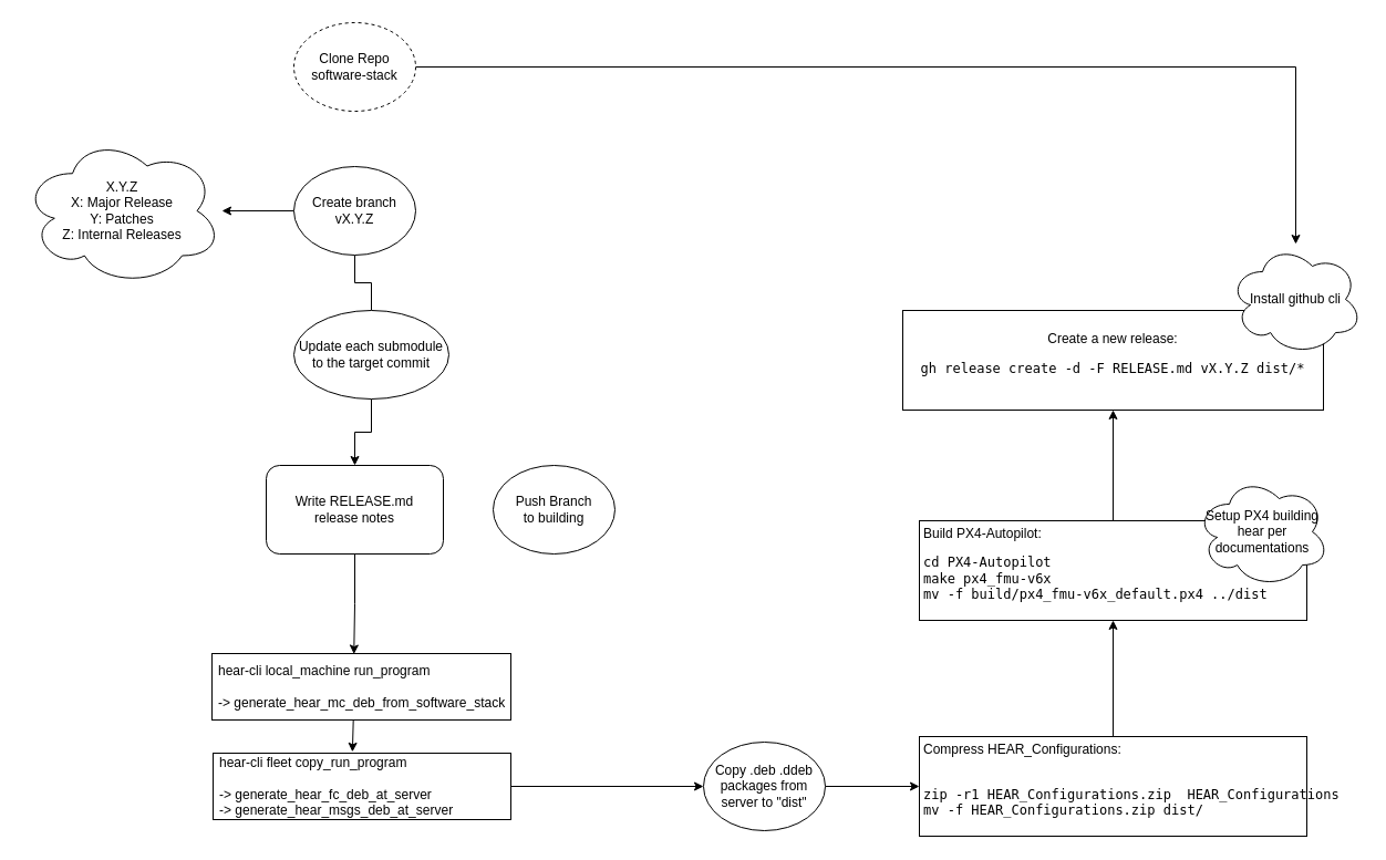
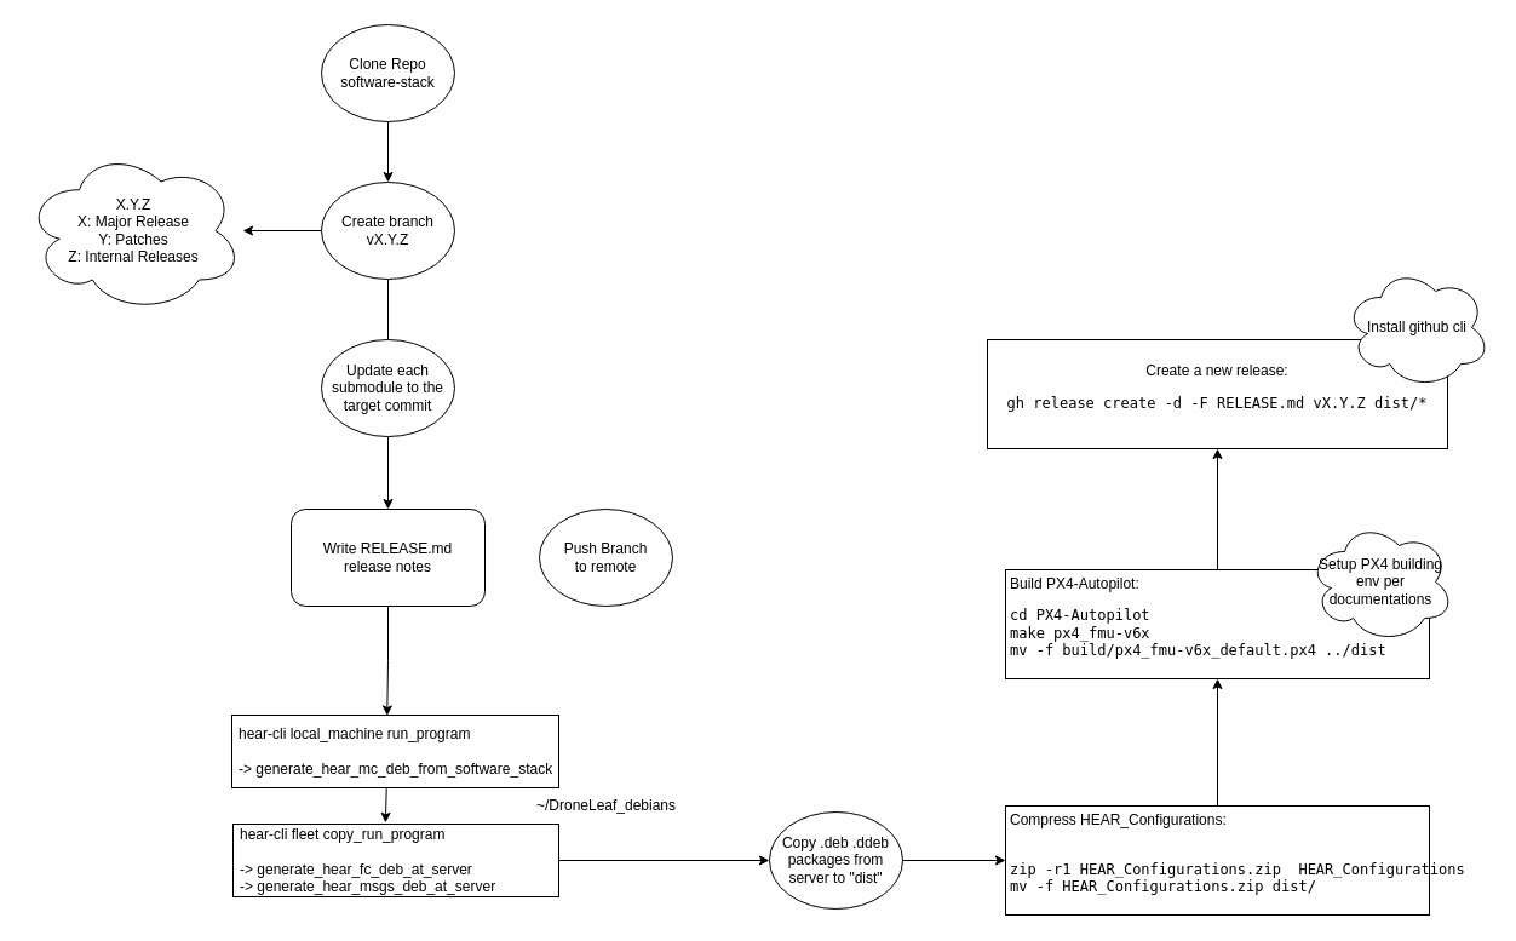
  <mxCell id="0" />
  <mxCell id="1" parent="0" />
- <mxCell id="2" style="edgeStyle=orthogonalEdgeStyle;rounded=0;orthogonalLoop=1;jettySize=auto;html=1;" edge="1" parent="1" source="3" target="27"><mxGeometry relative="1" as="geometry" /></mxCell>
- <mxCell id="3" value="Clone Repo&lt;br&gt;software-stack" style="ellipse;whiteSpace=wrap;html=1;dashed=1;" vertex="1" parent="1"><mxGeometry x="265" y="20" width="110" height="80" as="geometry" /></mxCell>
+ <mxCell id="2" style="edgeStyle=orthogonalEdgeStyle;rounded=0;orthogonalLoop=1;jettySize=auto;html=1;entryX=0.5;entryY=0;entryDx=0;entryDy=0;" edge="1" parent="1" source="3" target="6"><mxGeometry relative="1" as="geometry" /></mxCell>
+ <mxCell id="3" value="Clone Repo&lt;br&gt;software-stack" style="ellipse;whiteSpace=wrap;html=1;" vertex="1" parent="1"><mxGeometry x="265" y="20" width="110" height="80" as="geometry" /></mxCell>
  <mxCell id="4" style="edgeStyle=orthogonalEdgeStyle;rounded=0;orthogonalLoop=1;jettySize=auto;html=1;entryX=0.5;entryY=0;entryDx=0;entryDy=0;endArrow=none;" edge="1" parent="1" source="6" target="8"><mxGeometry relative="1" as="geometry" /></mxCell>
  <mxCell id="5" style="edgeStyle=orthogonalEdgeStyle;rounded=0;orthogonalLoop=1;jettySize=auto;html=1;" edge="1" parent="1" source="6" target="12"><mxGeometry relative="1" as="geometry" /></mxCell>
  <mxCell id="6" value="Create branch&lt;br&gt;vX.Y.Z" style="ellipse;whiteSpace=wrap;html=1;" vertex="1" parent="1"><mxGeometry x="265" y="150" width="110" height="80" as="geometry" /></mxCell>
  <mxCell id="7" style="edgeStyle=orthogonalEdgeStyle;rounded=0;orthogonalLoop=1;jettySize=auto;html=1;entryX=0.5;entryY=0;entryDx=0;entryDy=0;" edge="1" parent="1" source="8" target="10"><mxGeometry relative="1" as="geometry" /></mxCell>
- <mxCell id="8" value="Update each submodule to the target commit" style="ellipse;whiteSpace=wrap;html=1;" vertex="1" parent="1"><mxGeometry x="265" y="280" width="140" height="80" as="geometry" /></mxCell>
+ <mxCell id="8" value="Update each submodule to the target commit" style="ellipse;whiteSpace=wrap;html=1;" vertex="1" parent="1"><mxGeometry x="265" y="280" width="110" height="80" as="geometry" /></mxCell>
  <mxCell id="9" value="" style="group" vertex="1" connectable="0" parent="1"><mxGeometry x="240" y="420" width="320" height="140" as="geometry" /></mxCell>
  <mxCell id="10" value="Write RELEASE.md&lt;br&gt;release notes" style="whiteSpace=wrap;html=1;rounded=1;" vertex="1" parent="9"><mxGeometry width="160" height="80" as="geometry" /></mxCell>
- <mxCell id="11" value="Push Branch&lt;br&gt;to building" style="ellipse;whiteSpace=wrap;html=1;" vertex="1" parent="9"><mxGeometry x="205" width="110" height="80" as="geometry" /></mxCell>
+ <mxCell id="11" value="Push Branch&lt;br&gt;to remote" style="ellipse;whiteSpace=wrap;html=1;" vertex="1" parent="9"><mxGeometry x="205" width="110" height="80" as="geometry" /></mxCell>
  <mxCell id="12" value="X.Y.Z&lt;br&gt;X: Major Release&lt;br&gt;Y: Patches&lt;br&gt;Z: Internal Releases" style="ellipse;shape=cloud;whiteSpace=wrap;html=1;align=center;" vertex="1" parent="1"><mxGeometry x="20" y="122.5" width="180" height="135" as="geometry" /></mxCell>
  <mxCell id="13" style="edgeStyle=orthogonalEdgeStyle;rounded=0;orthogonalLoop=1;jettySize=auto;html=1;entryX=0.468;entryY=-0.019;entryDx=0;entryDy=0;exitX=0.473;exitY=0.994;exitDx=0;exitDy=0;exitPerimeter=0;entryPerimeter=0;" edge="1" parent="1" source="14" target="17"><mxGeometry relative="1" as="geometry" /></mxCell>
  <mxCell id="14" value="&lt;div&gt;hear-cli local_machine run_program&lt;br&gt;&lt;br&gt;&lt;/div&gt;-&amp;gt; generate_hear_mc_deb_from_software_stack" style="whiteSpace=wrap;html=1;labelPosition=center;verticalLabelPosition=middle;align=left;verticalAlign=middle;spacingLeft=2;spacing=4;" vertex="1" parent="1"><mxGeometry x="191" y="590" width="270" height="60" as="geometry" /></mxCell>
  <mxCell id="15" style="edgeStyle=orthogonalEdgeStyle;rounded=0;orthogonalLoop=1;jettySize=auto;html=1;entryX=0.475;entryY=0.008;entryDx=0;entryDy=0;entryPerimeter=0;" edge="1" parent="1" source="10" target="14"><mxGeometry relative="1" as="geometry" /></mxCell>
  <mxCell id="16" style="edgeStyle=orthogonalEdgeStyle;rounded=0;orthogonalLoop=1;jettySize=auto;html=1;" edge="1" parent="1" source="17" target="19"><mxGeometry relative="1" as="geometry" /></mxCell>
  <mxCell id="17" value="&lt;div&gt;hear-cli fleet copy_run_program&lt;br&gt;&lt;br&gt;&lt;/div&gt;-&amp;gt; generate_hear_fc_deb_at_server&lt;br&gt;-&amp;gt; generate_hear_msgs_deb_at_server" style="whiteSpace=wrap;html=1;labelPosition=center;verticalLabelPosition=middle;align=left;verticalAlign=middle;spacingLeft=2;spacing=4;" vertex="1" parent="1"><mxGeometry x="192" y="680" width="269" height="60" as="geometry" /></mxCell>
  <mxCell id="18" value="" style="edgeStyle=orthogonalEdgeStyle;rounded=0;orthogonalLoop=1;jettySize=auto;html=1;" edge="1" parent="1" source="19" target="22"><mxGeometry relative="1" as="geometry" /></mxCell>
  <mxCell id="19" value="Copy .deb .ddeb packages from server to &quot;dist&quot;" style="ellipse;whiteSpace=wrap;html=1;" vertex="1" parent="1"><mxGeometry x="635" y="670" width="110" height="80" as="geometry" /></mxCell>
+ <mxCell id="20" value="&lt;div&gt;~/DroneLeaf_debians&lt;br&gt;&lt;/div&gt;" style="text;html=1;align=center;verticalAlign=middle;resizable=0;points=[];autosize=1;strokeColor=none;fillColor=none;" vertex="1" parent="1"><mxGeometry x="430" y="650" width="140" height="30" as="geometry" /></mxCell>
  <mxCell id="21" style="edgeStyle=orthogonalEdgeStyle;rounded=0;orthogonalLoop=1;jettySize=auto;html=1;entryX=0.5;entryY=1;entryDx=0;entryDy=0;" edge="1" parent="1" source="22" target="24"><mxGeometry relative="1" as="geometry" /></mxCell>
  <mxCell id="22" value="Compress HEAR_Configurations:&lt;br&gt;&lt;br&gt;&lt;pre&gt;zip -r1 HEAR_Configurations.zip  HEAR_Configurations&lt;br&gt;mv -f HEAR_Configurations.zip dist/&lt;/pre&gt;" style="whiteSpace=wrap;html=1;align=left;spacing=4;" vertex="1" parent="1"><mxGeometry x="830" y="665" width="350" height="90" as="geometry" /></mxCell>
  <mxCell id="23" style="edgeStyle=orthogonalEdgeStyle;rounded=0;orthogonalLoop=1;jettySize=auto;html=1;entryX=0.5;entryY=1;entryDx=0;entryDy=0;" edge="1" parent="1" source="24" target="26"><mxGeometry relative="1" as="geometry" /></mxCell>
  <mxCell id="24" value="Build PX4-Autopilot:&lt;br&gt;&lt;pre&gt;cd PX4-Autopilot&lt;br&gt;make px4_fmu-v6x&lt;br&gt;mv -f build/px4_fmu-v6x_default.px4 ../dist&lt;br&gt;&lt;/pre&gt;" style="whiteSpace=wrap;html=1;align=left;spacing=4;" vertex="1" parent="1"><mxGeometry x="830" y="470" width="350" height="90" as="geometry" /></mxCell>
- <mxCell id="25" value="Setup PX4 building hear per documentations" style="ellipse;shape=cloud;whiteSpace=wrap;html=1;" vertex="1" parent="1"><mxGeometry x="1080" y="430" width="120" height="100" as="geometry" /></mxCell>
+ <mxCell id="25" value="Setup PX4 building env per documentations" style="ellipse;shape=cloud;whiteSpace=wrap;html=1;" vertex="1" parent="1"><mxGeometry x="1080" y="430" width="120" height="100" as="geometry" /></mxCell>
  <mxCell id="26" value="Create a new release:&lt;br&gt;&lt;pre&gt;gh release create &lt;code&gt;-d -F RELEASE.md &lt;/code&gt;&lt;span class=&quot;pl-k&quot;&gt;vX.Y.Z&lt;/span&gt; dist/&lt;span class=&quot;pl-k&quot;&gt;*&lt;/span&gt;&lt;/pre&gt;" style="whiteSpace=wrap;html=1;align=center;spacing=4;" vertex="1" parent="1"><mxGeometry x="815" y="280" width="380" height="90" as="geometry" /></mxCell>
  <mxCell id="27" value="Install github cli" style="ellipse;shape=cloud;whiteSpace=wrap;html=1;" vertex="1" parent="1"><mxGeometry x="1110" y="220" width="120" height="100" as="geometry" /></mxCell>
